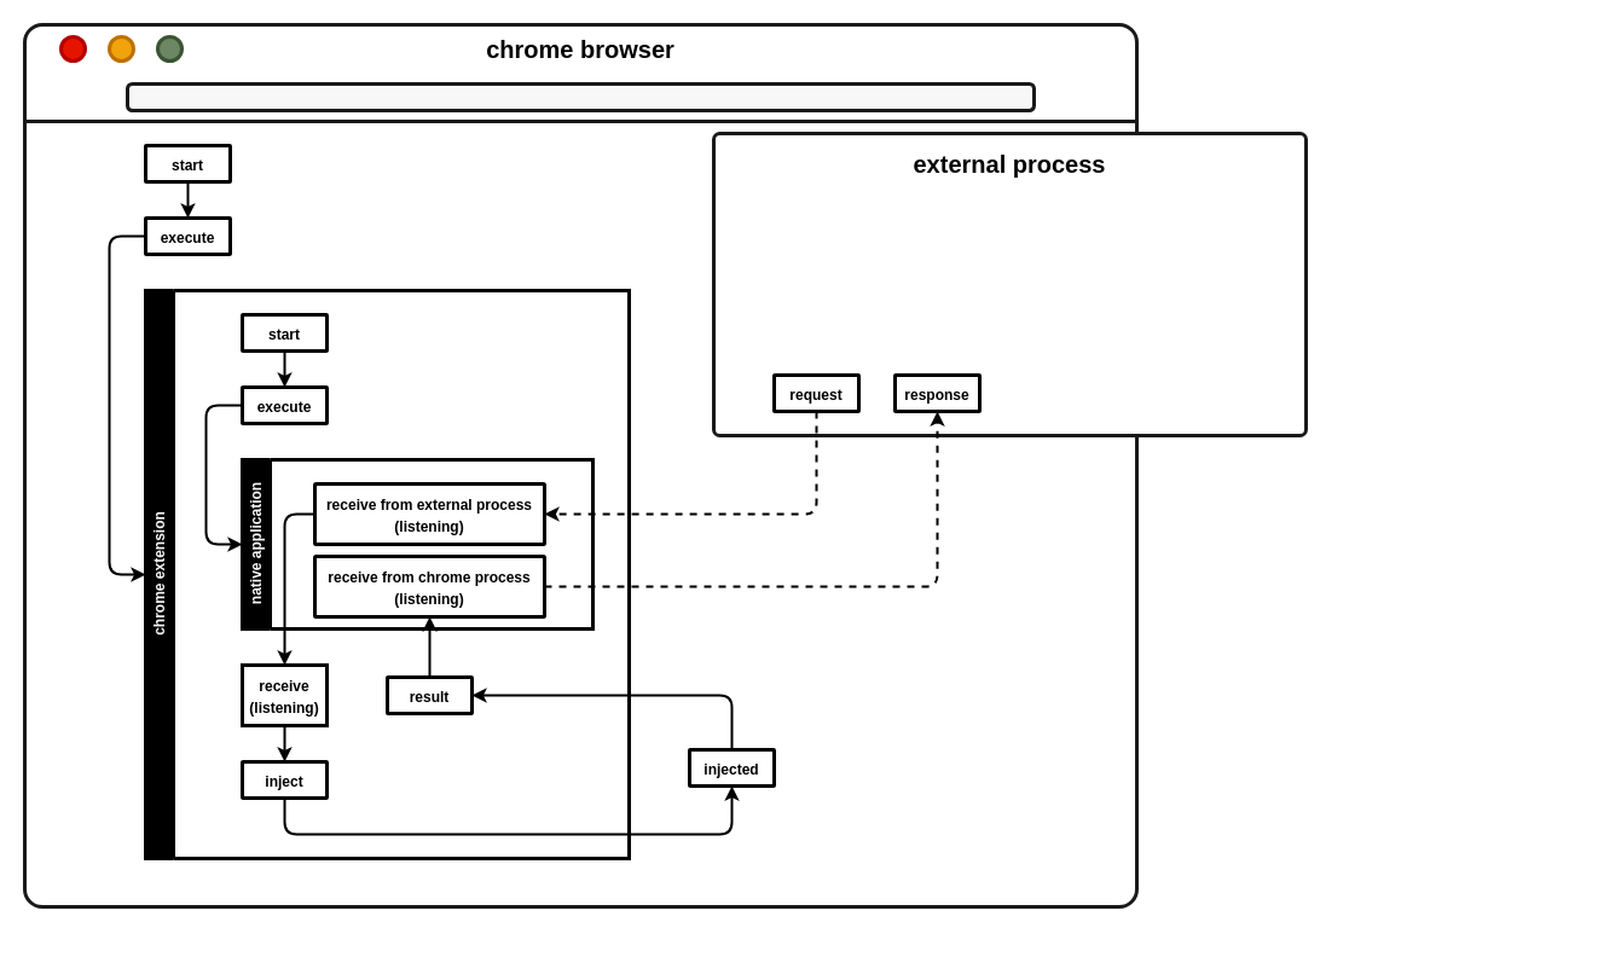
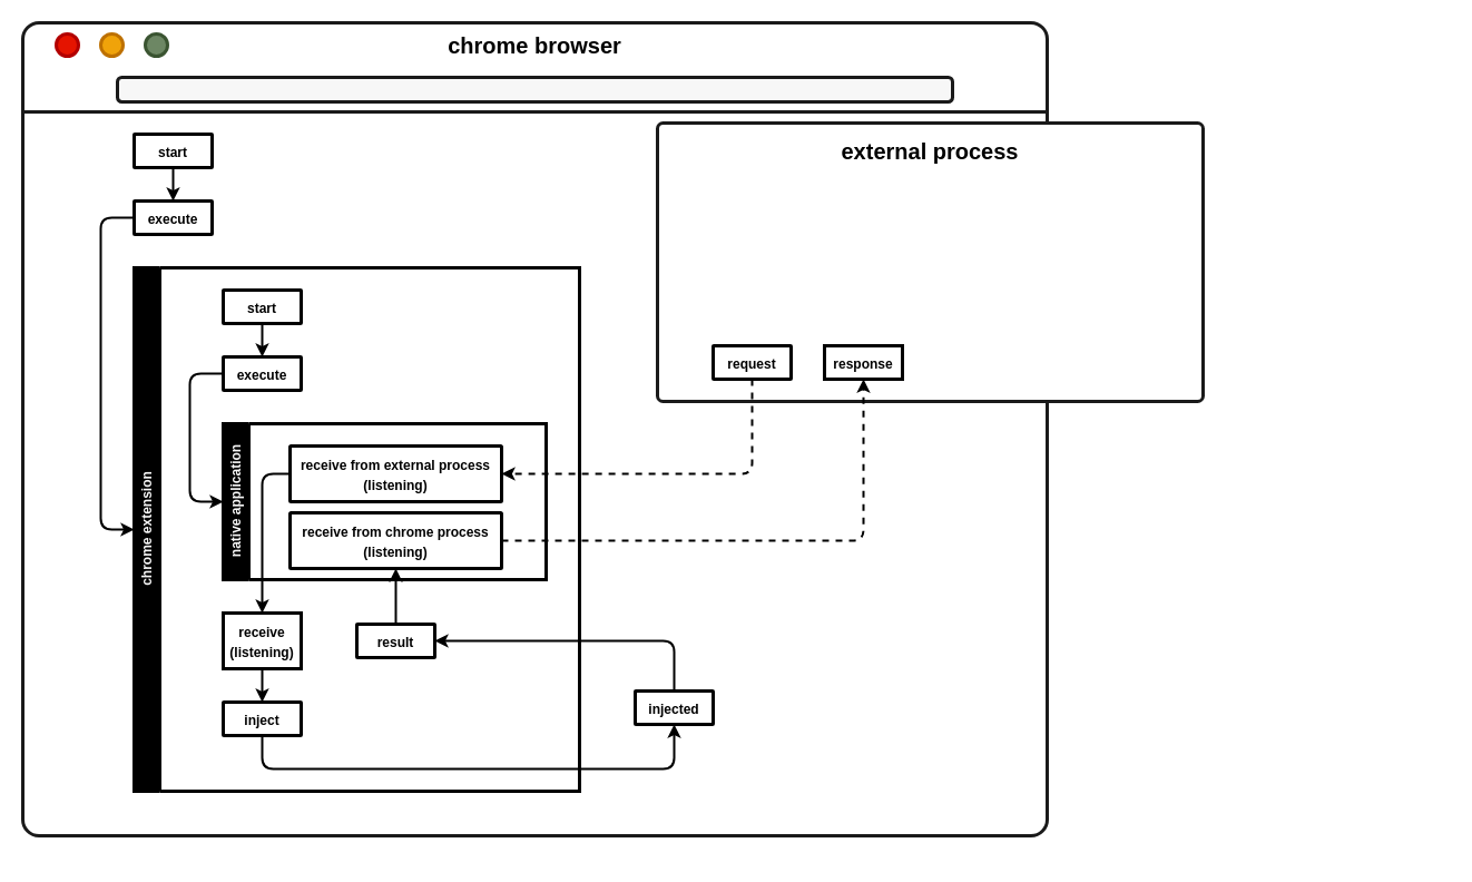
  <mxCell id="0" />
  <mxCell id="1" parent="0" />
  <mxCell id="2" value="" style="group;html=1;" parent="1" vertex="1" connectable="0"><mxGeometry x="20" y="20" width="1280" height="750" as="geometry" /></mxCell>
  <mxCell id="3" value="" style="rounded=1;whiteSpace=wrap;html=1;fillColor=default;arcSize=2;strokeColor=#1A1A1A;strokeWidth=3;" parent="2" vertex="1"><mxGeometry width="920" height="730" as="geometry" /></mxCell>
  <mxCell id="4" value="chrome browser" style="text;html=1;strokeColor=none;fillColor=none;align=center;verticalAlign=middle;whiteSpace=wrap;rounded=0;fontSize=20;fontStyle=1" parent="2" vertex="1"><mxGeometry x="345" y="5" width="230" height="30" as="geometry" /></mxCell>
  <mxCell id="5" value="" style="ellipse;whiteSpace=wrap;html=1;aspect=fixed;fontSize=25;strokeColor=#B20000;strokeWidth=3;fillColor=#e51400;fontColor=#ffffff;" parent="2" vertex="1"><mxGeometry x="30" y="10" width="20" height="20" as="geometry" /></mxCell>
  <mxCell id="6" value="" style="ellipse;whiteSpace=wrap;html=1;aspect=fixed;fontSize=25;strokeColor=#BD7000;strokeWidth=3;fillColor=#f0a30a;fontColor=#000000;" parent="2" vertex="1"><mxGeometry x="70" y="10" width="20" height="20" as="geometry" /></mxCell>
  <mxCell id="7" value="" style="ellipse;whiteSpace=wrap;html=1;aspect=fixed;fontSize=25;strokeColor=#3A5431;strokeWidth=3;fillColor=#6d8764;fontColor=#ffffff;" parent="2" vertex="1"><mxGeometry x="110" y="10" width="20" height="20" as="geometry" /></mxCell>
  <mxCell id="8" value="" style="rounded=1;whiteSpace=wrap;html=1;fontSize=20;strokeColor=#1A1A1A;strokeWidth=3;fillColor=#F7F7F7;arcSize=18;align=center;" parent="2" vertex="1"><mxGeometry x="85" y="49" width="750" height="22" as="geometry" /></mxCell>
  <mxCell id="9" value="" style="endArrow=none;html=1;fontSize=15;fontColor=#2A2A2A;exitX=0;exitY=0.25;exitDx=0;exitDy=0;entryX=1;entryY=0.25;entryDx=0;entryDy=0;strokeWidth=3;strokeColor=#1A1A1A;" parent="2" edge="1"><mxGeometry width="50" height="50" relative="1" as="geometry"><mxPoint y="80.0" as="sourcePoint" /><mxPoint x="920" y="80" as="targetPoint" /></mxGeometry></mxCell>
  <mxCell id="10" value="&lt;font style=&quot;font-size: 15px&quot;&gt;&lt;b style=&quot;font-size: 12px&quot;&gt;start&lt;br&gt;&lt;/b&gt;&lt;/font&gt;" style="rounded=1;whiteSpace=wrap;html=1;fillColor=none;arcSize=2;strokeColor=default;strokeWidth=3;" parent="2" vertex="1"><mxGeometry x="100" y="100" width="70" height="30" as="geometry" /></mxCell>
  <mxCell id="11" value="&lt;font style=&quot;font-size: 15px&quot;&gt;&lt;b style=&quot;font-size: 12px&quot;&gt;execute&lt;br&gt;&lt;/b&gt;&lt;/font&gt;" style="rounded=1;whiteSpace=wrap;html=1;fillColor=none;arcSize=2;strokeColor=default;strokeWidth=3;" parent="2" vertex="1"><mxGeometry x="100" y="160" width="70" height="30" as="geometry" /></mxCell>
  <mxCell id="12" style="edgeStyle=none;html=1;entryX=0.5;entryY=0;entryDx=0;entryDy=0;fontSize=12;fontColor=#F7F7F7;strokeWidth=2;fillColor=#F7F7F7;" parent="2" source="10" target="11" edge="1"><mxGeometry relative="1" as="geometry" /></mxCell>
  <mxCell id="13" value="chrome extension" style="swimlane;horizontal=0;fontSize=12;fontColor=#F7F7F7;strokeColor=default;strokeWidth=3;fillColor=#000000;whiteSpace=wrap;labelBorderColor=none;html=1;" parent="2" vertex="1"><mxGeometry x="100" y="220" width="400" height="470" as="geometry" /></mxCell>
  <mxCell id="14" value="&lt;font style=&quot;font-size: 15px&quot;&gt;&lt;b style=&quot;font-size: 12px&quot;&gt;start&lt;br&gt;&lt;/b&gt;&lt;/font&gt;" style="rounded=1;whiteSpace=wrap;html=1;fillColor=none;arcSize=2;strokeColor=default;strokeWidth=3;" parent="13" vertex="1"><mxGeometry x="80" y="20" width="70" height="30" as="geometry" /></mxCell>
  <mxCell id="15" style="edgeStyle=none;html=1;entryX=0;entryY=0.5;entryDx=0;entryDy=0;fontSize=12;fontColor=#F7F7F7;strokeWidth=2;fillColor=#F7F7F7;exitX=0;exitY=0.5;exitDx=0;exitDy=0;" parent="13" source="16" target="18" edge="1"><mxGeometry relative="1" as="geometry"><Array as="points"><mxPoint x="50" y="95" /><mxPoint x="50" y="210" /></Array></mxGeometry></mxCell>
  <mxCell id="16" value="&lt;font style=&quot;font-size: 15px&quot;&gt;&lt;b style=&quot;font-size: 12px&quot;&gt;execute&lt;br&gt;&lt;/b&gt;&lt;/font&gt;" style="rounded=1;whiteSpace=wrap;html=1;fillColor=none;arcSize=2;strokeColor=default;strokeWidth=3;" parent="13" vertex="1"><mxGeometry x="80" y="80" width="70" height="30" as="geometry" /></mxCell>
  <mxCell id="17" style="edgeStyle=none;html=1;entryX=0.5;entryY=0;entryDx=0;entryDy=0;fontSize=12;fontColor=#F7F7F7;strokeWidth=2;fillColor=#F7F7F7;" parent="13" source="14" target="16" edge="1"><mxGeometry relative="1" as="geometry" /></mxCell>
  <mxCell id="18" value="native application" style="swimlane;horizontal=0;fontSize=12;fontColor=#F7F7F7;strokeColor=default;strokeWidth=3;fillColor=#000000;whiteSpace=wrap;html=1;" parent="13" vertex="1"><mxGeometry x="80" y="140" width="290" height="140" as="geometry" /></mxCell>
  <mxCell id="19" value="&lt;font style=&quot;font-size: 15px&quot;&gt;&lt;b style=&quot;font-size: 12px&quot;&gt;receive from chrome process&lt;br&gt;&lt;/b&gt;&lt;b style=&quot;font-size: 12px&quot;&gt;(listening)&lt;/b&gt;&lt;b style=&quot;font-size: 12px&quot;&gt;&lt;br&gt;&lt;/b&gt;&lt;/font&gt;" style="rounded=1;whiteSpace=wrap;html=1;fillColor=none;arcSize=2;strokeColor=default;strokeWidth=3;" parent="18" vertex="1"><mxGeometry x="60" y="80" width="190" height="50" as="geometry" /></mxCell>
  <mxCell id="20" style="edgeStyle=none;html=1;fontSize=12;fontColor=#F7F7F7;strokeWidth=2;fillColor=#F7F7F7;" parent="13" source="21" target="23" edge="1"><mxGeometry relative="1" as="geometry" /></mxCell>
  <mxCell id="21" value="&lt;font style=&quot;font-size: 15px&quot;&gt;&lt;b style=&quot;font-size: 12px&quot;&gt;receive&lt;/b&gt;&lt;b style=&quot;font-size: 12px&quot;&gt;&lt;br&gt;&lt;/b&gt;&lt;b style=&quot;font-size: 12px&quot;&gt;(listening)&lt;/b&gt;&lt;b style=&quot;font-size: 12px&quot;&gt;&lt;br&gt;&lt;/b&gt;&lt;/font&gt;" style="whiteSpace=wrap;html=1;fillColor=none;arcSize=2;strokeColor=default;strokeWidth=3;rounded=0;" parent="13" vertex="1"><mxGeometry x="80" y="310" width="70" height="50" as="geometry" /></mxCell>
  <mxCell id="22" style="edgeStyle=none;html=1;entryX=0.5;entryY=0;entryDx=0;entryDy=0;fontSize=12;fontColor=#F7F7F7;strokeWidth=2;fillColor=#F7F7F7;exitX=0;exitY=0.5;exitDx=0;exitDy=0;" parent="13" source="25" target="21" edge="1"><mxGeometry relative="1" as="geometry"><Array as="points"><mxPoint x="115" y="185" /></Array></mxGeometry></mxCell>
  <mxCell id="23" value="&lt;font style=&quot;font-size: 15px&quot;&gt;&lt;b style=&quot;font-size: 12px&quot;&gt;inject&lt;br&gt;&lt;/b&gt;&lt;/font&gt;" style="rounded=1;whiteSpace=wrap;html=1;fillColor=none;arcSize=2;strokeColor=default;strokeWidth=3;" parent="13" vertex="1"><mxGeometry x="80" y="390" width="70" height="30" as="geometry" /></mxCell>
  <mxCell id="24" value="&lt;font style=&quot;font-size: 15px&quot;&gt;&lt;b style=&quot;font-size: 12px&quot;&gt;result&lt;br&gt;&lt;/b&gt;&lt;/font&gt;" style="rounded=1;whiteSpace=wrap;html=1;fillColor=none;arcSize=2;strokeColor=default;strokeWidth=3;" parent="13" vertex="1"><mxGeometry x="200" y="320" width="70" height="30" as="geometry" /></mxCell>
  <mxCell id="25" value="&lt;font style=&quot;font-size: 15px&quot;&gt;&lt;b style=&quot;font-size: 12px&quot;&gt;receive from external process&lt;br&gt;&lt;/b&gt;&lt;b style=&quot;font-size: 12px&quot;&gt;(listening)&lt;br&gt;&lt;/b&gt;&lt;/font&gt;" style="rounded=1;whiteSpace=wrap;html=1;fillColor=none;arcSize=2;strokeColor=default;strokeWidth=3;" parent="13" vertex="1"><mxGeometry x="140" y="160" width="190" height="50" as="geometry" /></mxCell>
  <mxCell id="26" style="edgeStyle=none;html=1;entryX=0.5;entryY=1;entryDx=0;entryDy=0;fontSize=12;fontColor=#F7F7F7;strokeWidth=2;fillColor=#F7F7F7;" parent="13" source="24" target="19" edge="1"><mxGeometry relative="1" as="geometry"><mxPoint x="460" y="345" as="sourcePoint" /><mxPoint x="280" y="345" as="targetPoint" /><Array as="points" /></mxGeometry></mxCell>
  <mxCell id="27" style="edgeStyle=none;html=1;entryX=0;entryY=0.5;entryDx=0;entryDy=0;fontSize=12;fontColor=#F7F7F7;strokeWidth=2;fillColor=#F7F7F7;exitX=0;exitY=0.5;exitDx=0;exitDy=0;" parent="2" source="11" target="13" edge="1"><mxGeometry relative="1" as="geometry"><Array as="points"><mxPoint x="70" y="175" /><mxPoint x="70" y="455" /></Array></mxGeometry></mxCell>
  <mxCell id="28" value="" style="rounded=1;whiteSpace=wrap;html=1;fillColor=default;arcSize=2;strokeColor=#1A1A1A;strokeWidth=3;" parent="2" vertex="1"><mxGeometry x="570" y="90" width="490" height="250" as="geometry" /></mxCell>
  <mxCell id="29" value="external process" style="text;html=1;strokeColor=none;fillColor=none;align=center;verticalAlign=middle;whiteSpace=wrap;rounded=0;fontSize=20;fontStyle=1" parent="2" vertex="1"><mxGeometry x="700" y="100" width="230" height="30" as="geometry" /></mxCell>
  <mxCell id="30" value="&lt;font style=&quot;font-size: 15px&quot;&gt;&lt;b style=&quot;font-size: 12px&quot;&gt;request&lt;br&gt;&lt;/b&gt;&lt;/font&gt;" style="rounded=1;whiteSpace=wrap;html=1;fillColor=none;arcSize=2;strokeColor=default;strokeWidth=3;" parent="2" vertex="1"><mxGeometry x="620" y="290" width="70" height="30" as="geometry" /></mxCell>
- <mxCell id="31" value="&lt;font style=&quot;font-size: 15px&quot;&gt;&lt;b style=&quot;font-size: 12px&quot;&gt;response&lt;br&gt;&lt;/b&gt;&lt;/font&gt;" style="rounded=1;whiteSpace=wrap;html=1;fillColor=none;arcSize=2;strokeColor=default;strokeWidth=3;" parent="2" vertex="1"><mxGeometry x="720" y="290" width="70" height="30" as="geometry" /></mxCell>
+ <mxCell id="31" value="&lt;font style=&quot;font-size: 15px&quot;&gt;&lt;b style=&quot;font-size: 12px&quot;&gt;response&lt;br&gt;&lt;/b&gt;&lt;/font&gt;" style="whiteSpace=wrap;html=1;fillColor=none;arcSize=2;strokeColor=default;strokeWidth=3;rounded=0;" parent="2" vertex="1"><mxGeometry x="720" y="290" width="70" height="30" as="geometry" /></mxCell>
  <mxCell id="32" style="edgeStyle=none;html=1;entryX=1;entryY=0.5;entryDx=0;entryDy=0;fontSize=12;fontColor=#F7F7F7;strokeWidth=2;fillColor=#F7F7F7;dashed=1;" parent="2" source="30" target="25" edge="1"><mxGeometry relative="1" as="geometry"><Array as="points"><mxPoint x="655" y="405" /></Array></mxGeometry></mxCell>
  <mxCell id="33" style="edgeStyle=none;html=1;entryX=0.5;entryY=1;entryDx=0;entryDy=0;fontSize=12;fontColor=#F7F7F7;strokeWidth=2;fillColor=#F7F7F7;dashed=1;exitX=1;exitY=0.5;exitDx=0;exitDy=0;" parent="2" source="19" target="31" edge="1"><mxGeometry relative="1" as="geometry"><Array as="points"><mxPoint x="755" y="465" /></Array></mxGeometry></mxCell>
  <mxCell id="34" value="&lt;font style=&quot;font-size: 15px&quot;&gt;&lt;b style=&quot;font-size: 12px&quot;&gt;injected&lt;br&gt;&lt;/b&gt;&lt;/font&gt;" style="rounded=1;whiteSpace=wrap;html=1;fillColor=none;arcSize=2;strokeColor=default;strokeWidth=3;" parent="2" vertex="1"><mxGeometry x="550" y="600" width="70" height="30" as="geometry" /></mxCell>
  <mxCell id="35" style="edgeStyle=none;html=1;fontSize=12;fontColor=#F7F7F7;strokeWidth=2;fillColor=#F7F7F7;exitX=0.5;exitY=1;exitDx=0;exitDy=0;entryX=0.5;entryY=1;entryDx=0;entryDy=0;" parent="2" source="23" target="34" edge="1"><mxGeometry relative="1" as="geometry"><mxPoint x="1170" y="650" as="targetPoint" /><Array as="points"><mxPoint x="215" y="670" /><mxPoint x="585" y="670" /></Array></mxGeometry></mxCell>
  <mxCell id="36" style="edgeStyle=none;html=1;entryX=1;entryY=0.5;entryDx=0;entryDy=0;fontSize=12;fontColor=#F7F7F7;strokeWidth=2;fillColor=#F7F7F7;exitX=0.5;exitY=0;exitDx=0;exitDy=0;" parent="2" source="34" target="24" edge="1"><mxGeometry relative="1" as="geometry"><mxPoint x="410" y="565" as="sourcePoint" /><mxPoint x="345" y="500" as="targetPoint" /><Array as="points"><mxPoint x="585" y="555" /></Array></mxGeometry></mxCell>
